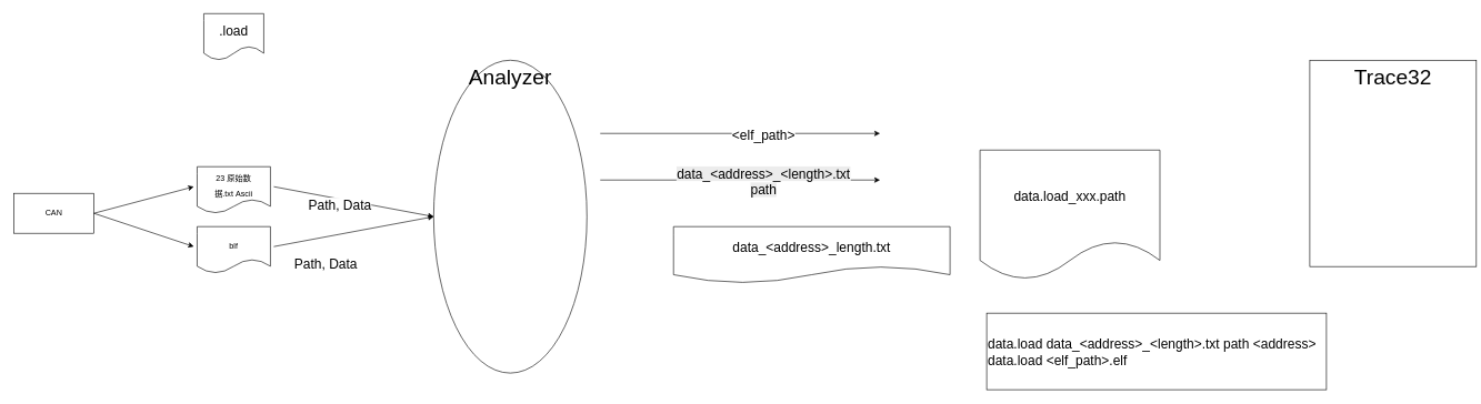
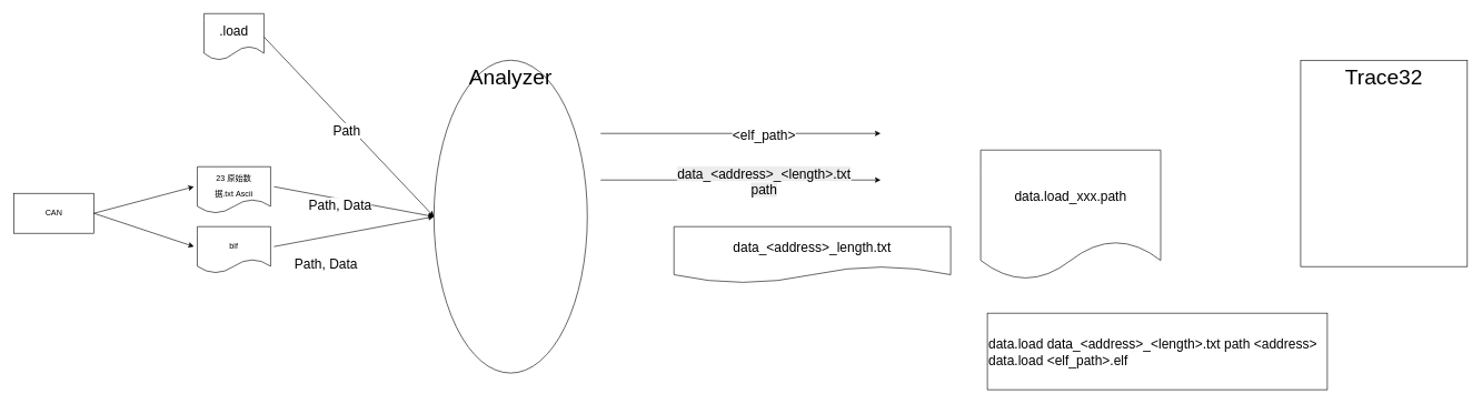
  <mxCell id="0" />
  <mxCell id="1" parent="0" />
  <mxCell id="2" value="CAN" style="rounded=0;whiteSpace=wrap;html=1;" vertex="1" parent="1"><mxGeometry x="20" y="290" width="120" height="60" as="geometry" /></mxCell>
  <mxCell id="3" value="" style="endArrow=classic;html=1;rounded=0;exitX=1;exitY=0.5;exitDx=0;exitDy=0;entryX=0;entryY=0.5;entryDx=0;entryDy=0;" edge="1" parent="1" source="2"><mxGeometry width="50" height="50" relative="1" as="geometry"><mxPoint x="300" y="390" as="sourcePoint" /><mxPoint x="290" y="370" as="targetPoint" /></mxGeometry></mxCell>
  <mxCell id="4" value="" style="endArrow=classic;html=1;rounded=0;entryX=0;entryY=0.5;entryDx=0;entryDy=0;" edge="1" parent="1"><mxGeometry width="50" height="50" relative="1" as="geometry"><mxPoint x="140" y="320" as="sourcePoint" /><mxPoint x="290" y="280" as="targetPoint" /></mxGeometry></mxCell>
  <mxCell id="5" value=".load" style="shape=document;whiteSpace=wrap;html=1;boundedLbl=1;fontSize=20;" vertex="1" parent="1"><mxGeometry x="305" y="20" width="90" height="70" as="geometry" /></mxCell>
- <mxCell id="6" value="Trace32" style="rounded=0;whiteSpace=wrap;html=1;fontSize=32;verticalAlign=top;" vertex="1" parent="1"><mxGeometry x="1965" y="90" width="250" height="310" as="geometry" /></mxCell>
+ <mxCell id="6" value="Trace32" style="rounded=0;whiteSpace=wrap;html=1;fontSize=32;verticalAlign=top;" vertex="1" parent="1"><mxGeometry x="1950" y="90" width="250" height="310" as="geometry" /></mxCell>
  <mxCell id="7" value="Analyzer" style="ellipse;whiteSpace=wrap;html=1;fontSize=32;verticalAlign=top;" vertex="1" parent="1"><mxGeometry x="650" y="90" width="230" height="470" as="geometry" /></mxCell>
+ <mxCell id="8" value="" style="endArrow=classic;html=1;rounded=0;entryX=0;entryY=0.5;entryDx=0;entryDy=0;exitX=1;exitY=0.5;exitDx=0;exitDy=0;" edge="1" parent="1" source="5" target="7"><mxGeometry width="50" height="50" relative="1" as="geometry"><mxPoint x="440" y="390" as="sourcePoint" /><mxPoint x="490" y="340" as="targetPoint" /></mxGeometry></mxCell>
+ <mxCell id="9" value="Path" style="edgeLabel;html=1;align=center;verticalAlign=middle;resizable=0;points=[];fontSize=20;" vertex="1" connectable="0" parent="8"><mxGeometry x="0.189" y="-1" relative="1" as="geometry"><mxPoint x="-28" y="-21" as="offset" /></mxGeometry></mxCell>
  <mxCell id="10" value="&lt;div style=&quot;&quot;&gt;&lt;span style=&quot;font-size: 20px; background-color: transparent; color: light-dark(rgb(0, 0, 0), rgb(255, 255, 255));&quot;&gt;data.load&amp;nbsp;&lt;/span&gt;&lt;span style=&quot;font-size: 20px;&quot;&gt;data_&amp;lt;address&amp;gt;_&amp;lt;length&amp;gt;.txt path&lt;/span&gt;&lt;span style=&quot;font-size: 20px; background-color: transparent; color: light-dark(rgb(0, 0, 0), rgb(255, 255, 255));&quot;&gt;&amp;nbsp;&amp;lt;address&amp;gt;&lt;/span&gt;&lt;/div&gt;&lt;div&gt;&lt;div style=&quot;&quot;&gt;&lt;font style=&quot;font-size: 20px;&quot;&gt;data.load &amp;lt;elf_path&amp;gt;.elf&lt;/font&gt;&lt;/div&gt;&lt;/div&gt;" style="rounded=0;whiteSpace=wrap;html=1;align=left;" vertex="1" parent="1"><mxGeometry x="1480" y="470" width="510" height="115" as="geometry" /></mxCell>
  <mxCell id="11" value="" style="endArrow=classic;html=1;rounded=0;" edge="1" parent="1"><mxGeometry width="50" height="50" relative="1" as="geometry"><mxPoint x="900" y="200" as="sourcePoint" /><mxPoint x="1320" y="200" as="targetPoint" /></mxGeometry></mxCell>
  <mxCell id="12" value="&lt;font style=&quot;font-size: 20px;&quot;&gt;&amp;lt;elf_path&amp;gt;&lt;/font&gt;" style="edgeLabel;html=1;align=center;verticalAlign=middle;resizable=0;points=[];" vertex="1" connectable="0" parent="11"><mxGeometry x="0.208" y="-1" relative="1" as="geometry"><mxPoint x="-10" as="offset" /></mxGeometry></mxCell>
  <mxCell id="13" value="" style="endArrow=classic;html=1;rounded=0;entryX=0;entryY=0.5;entryDx=0;entryDy=0;exitX=1;exitY=0.5;exitDx=0;exitDy=0;" edge="1" parent="1" target="7"><mxGeometry width="50" height="50" relative="1" as="geometry"><mxPoint x="410" y="280" as="sourcePoint" /><mxPoint x="945" y="250" as="targetPoint" /></mxGeometry></mxCell>
  <mxCell id="14" value="Path, Data" style="edgeLabel;html=1;align=center;verticalAlign=middle;resizable=0;points=[];fontSize=20;" vertex="1" connectable="0" parent="13"><mxGeometry x="0.189" y="-1" relative="1" as="geometry"><mxPoint x="-44" as="offset" /></mxGeometry></mxCell>
  <mxCell id="15" value="" style="endArrow=classic;html=1;rounded=0;entryX=0;entryY=0.5;entryDx=0;entryDy=0;exitX=1;exitY=0.5;exitDx=0;exitDy=0;" edge="1" parent="1" target="7"><mxGeometry width="50" height="50" relative="1" as="geometry"><mxPoint x="410" y="370" as="sourcePoint" /><mxPoint x="820" y="240" as="targetPoint" /></mxGeometry></mxCell>
  <mxCell id="16" value="Path, Data" style="edgeLabel;html=1;align=center;verticalAlign=middle;resizable=0;points=[];fontSize=20;" vertex="1" connectable="0" parent="15"><mxGeometry x="0.189" y="-1" relative="1" as="geometry"><mxPoint x="-65" y="51" as="offset" /></mxGeometry></mxCell>
  <mxCell id="17" value="" style="endArrow=classic;html=1;rounded=0;" edge="1" parent="1"><mxGeometry width="50" height="50" relative="1" as="geometry"><mxPoint x="900" y="270" as="sourcePoint" /><mxPoint x="1320" y="270" as="targetPoint" /></mxGeometry></mxCell>
  <mxCell id="18" value="&lt;span style=&quot;font-size: 20px; text-align: left; text-wrap-mode: wrap; background-color: rgb(236, 236, 236);&quot;&gt;data_&amp;lt;address&amp;gt;_&amp;lt;length&amp;gt;.txt path&lt;/span&gt;" style="edgeLabel;html=1;align=center;verticalAlign=middle;resizable=0;points=[];" vertex="1" connectable="0" parent="17"><mxGeometry x="0.208" y="-1" relative="1" as="geometry"><mxPoint x="-10" as="offset" /></mxGeometry></mxCell>
  <mxCell id="19" value="&lt;span style=&quot;text-align: left;&quot;&gt;data_&amp;lt;address&amp;gt;_length.txt&lt;/span&gt;" style="shape=document;whiteSpace=wrap;html=1;boundedLbl=1;fontSize=20;" vertex="1" parent="1"><mxGeometry x="1010" y="340" width="415" height="85" as="geometry" /></mxCell>
  <mxCell id="20" value="&lt;span style=&quot;font-size: 12px;&quot;&gt;23 原始数据.txt&amp;nbsp;&lt;/span&gt;&lt;span style=&quot;font-size: 12px; background-color: transparent; color: light-dark(rgb(0, 0, 0), rgb(255, 255, 255));&quot;&gt;Ascii&lt;/span&gt;" style="shape=document;whiteSpace=wrap;html=1;boundedLbl=1;fontSize=20;" vertex="1" parent="1"><mxGeometry x="295" y="250" width="110" height="70" as="geometry" /></mxCell>
  <mxCell id="21" value="&lt;span style=&quot;font-size: 12px;&quot;&gt;blf&lt;/span&gt;" style="shape=document;whiteSpace=wrap;html=1;boundedLbl=1;fontSize=20;" vertex="1" parent="1"><mxGeometry x="295" y="340" width="110" height="70" as="geometry" /></mxCell>
  <mxCell id="22" value="&lt;span style=&quot;text-align: left;&quot;&gt;data.load_xxx.path&lt;/span&gt;" style="shape=document;whiteSpace=wrap;html=1;boundedLbl=1;fontSize=20;" vertex="1" parent="1"><mxGeometry x="1470" y="225" width="270" height="195" as="geometry" /></mxCell>
